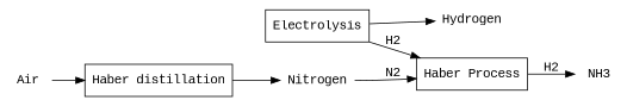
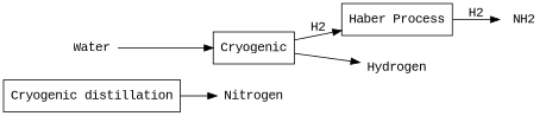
  digraph {
    fontname="Liberation Mono"
    rankdir=LR
    node [fontname="Liberation Mono" shape=none]
    edge [fontname="Liberation Mono"]
    n1 [label=Nitrogen]
    n2 [label="Haber Process" shape=rectangle]
-   NH3
+   NH3 [label=NH2]
    n4 [label=Hydrogen]
-   n5 [label="Haber distillation" shape=rectangle]
-   Air
-   Electrolysis [shape=rectangle]
-   n1 -> n2 [label=N2]
+   n5 [label="Cryogenic distillation" shape=rectangle]
+   Electrolysis [shape=rectangle label=Cryogenic]
+   Water
    n2 -> NH3 [label=H2]
    n5 -> n1
-   Air -> n5
    Electrolysis -> n2 [label=H2]
    Electrolysis -> n4
+   Water -> Electrolysis
  }
